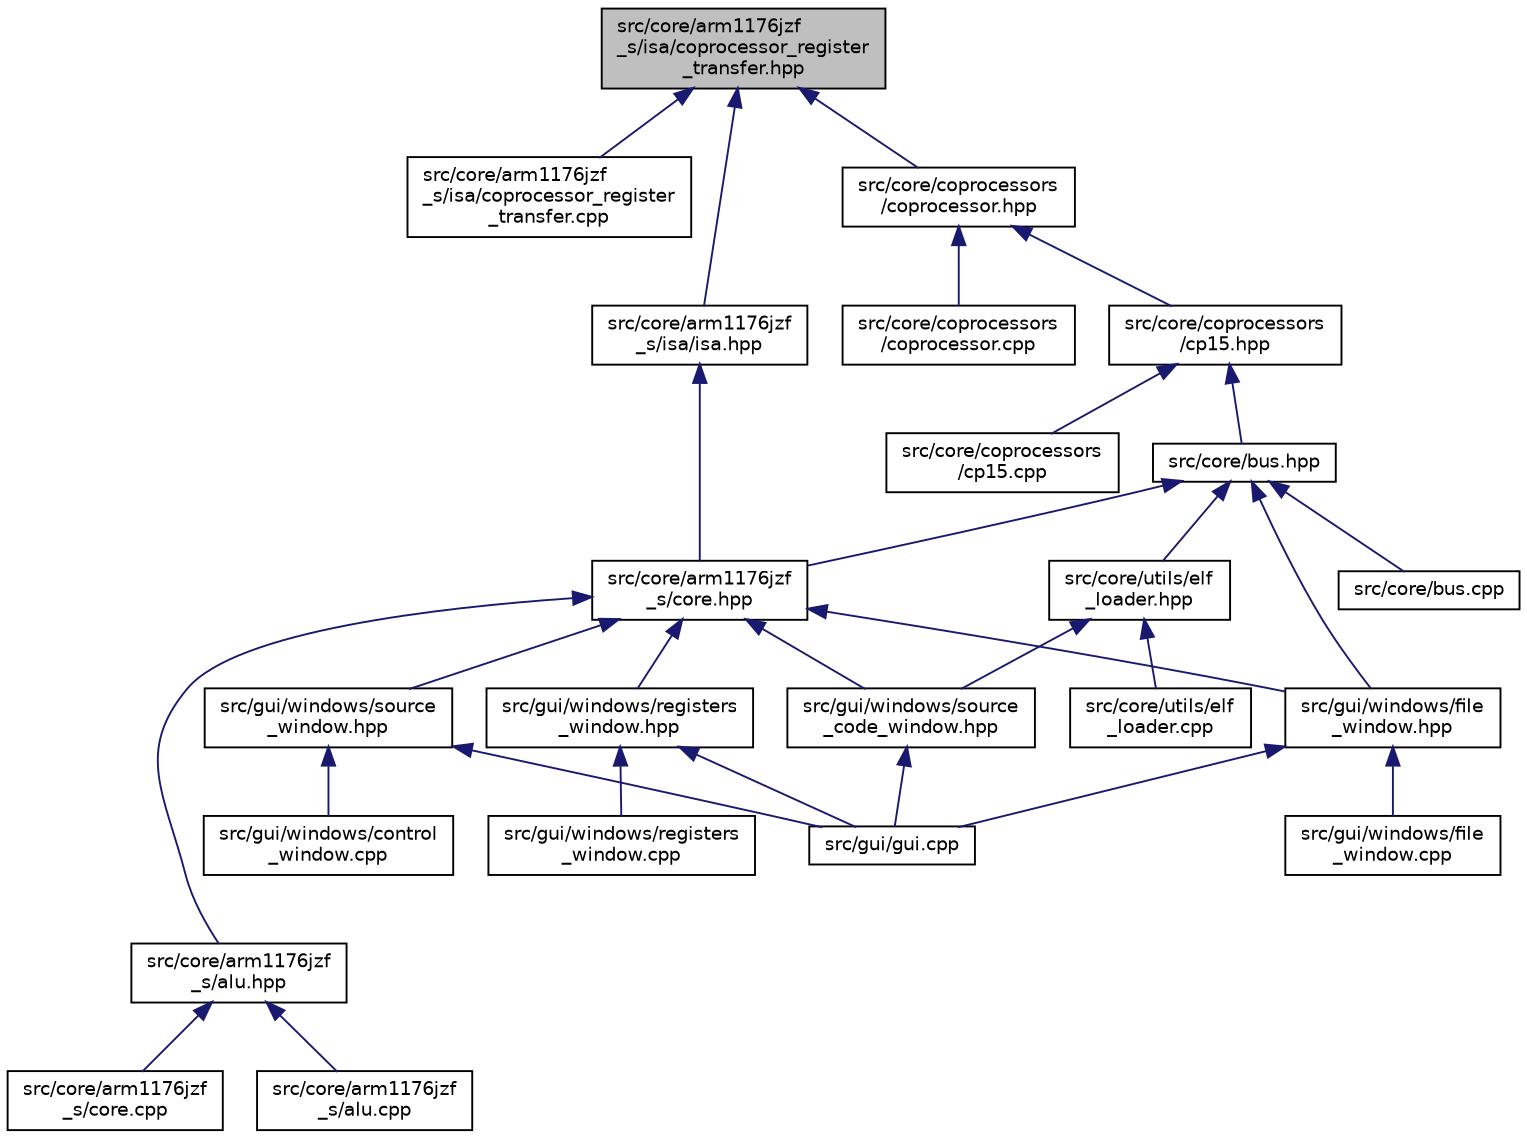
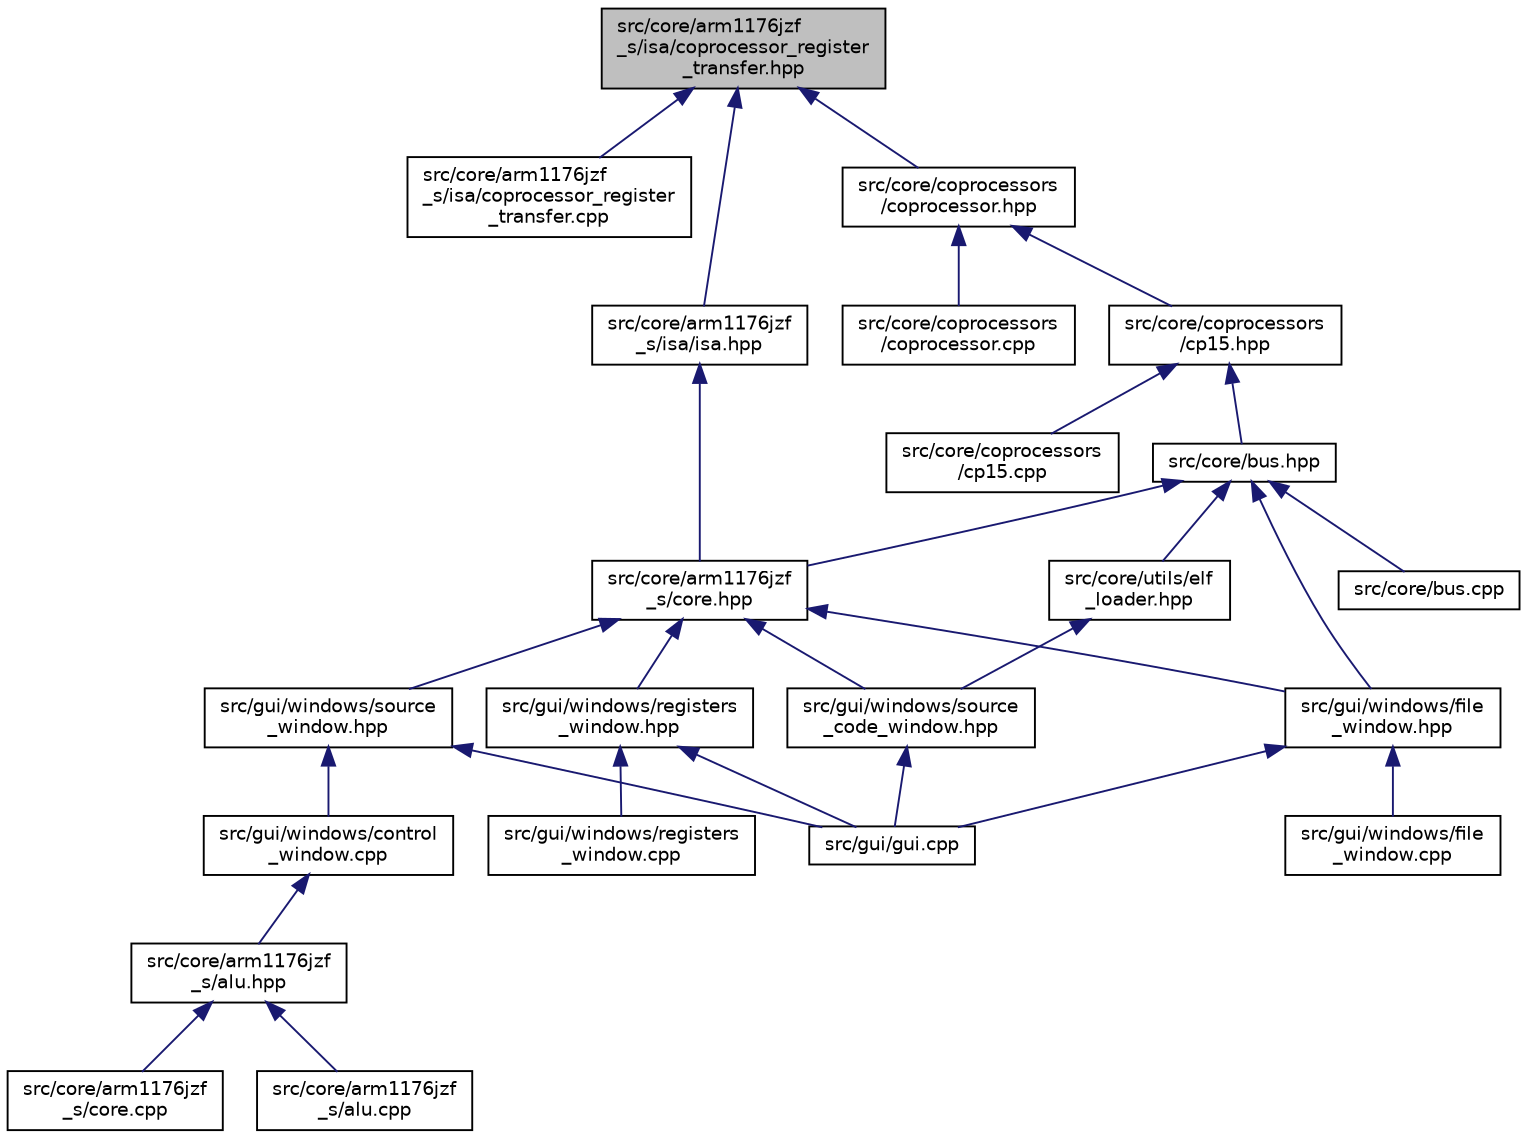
  digraph {
    node [color=black fontname=Helvetica fontsize=10 shape=record]
    edge [color=midnightblue dir=back fontname=Helvetica fontsize=10 labelfontname=Helvetica labelfontsize=10 style=solid]
    n1 [fillcolor=grey75 fontcolor=black height=0.2 label="src/core/arm1176jzf\l_s/isa/coprocessor_register\l_transfer.hpp" style=filled width=0.4]
    n2 [height=0.2 label="src/core/arm1176jzf\l_s/isa/coprocessor_register\l_transfer.cpp" width=0.4]
    n3 [height=0.2 label="src/core/arm1176jzf\l_s/isa/isa.hpp" width=0.4]
    n4 [height=0.2 label="src/core/coprocessors\l/coprocessor.hpp" width=0.4]
    n5 [height=0.2 label="src/core/arm1176jzf\l_s/core.hpp" width=0.4]
    n6 [height=0.2 label="src/core/coprocessors\l/coprocessor.cpp" width=0.4]
    n7 [height=0.2 label="src/core/coprocessors\l/cp15.hpp" width=0.4]
    n8 [height=0.2 label="src/core/arm1176jzf\l_s/alu.hpp" width=0.4]
    n9 [height=0.2 label="src/gui/windows/source\l_window.hpp" width=0.4]
    n10 [height=0.2 label="src/gui/windows/file\l_window.hpp" width=0.4]
    n11 [height=0.2 label="src/gui/windows/registers\l_window.hpp" width=0.4]
    n12 [height=0.2 label="src/gui/windows/source\l_code_window.hpp" width=0.4]
    n13 [height=0.2 label="src/core/arm1176jzf\l_s/core.cpp" width=0.4]
    n14 [height=0.2 label="src/core/arm1176jzf\l_s/alu.cpp" width=0.4]
    n15 [height=0.2 label="src/gui/gui.cpp" width=0.4]
    n16 [height=0.2 label="src/gui/windows/control\l_window.cpp" width=0.4]
    n17 [height=0.2 label="src/gui/windows/file\l_window.cpp" width=0.4]
    n18 [height=0.2 label="src/gui/windows/registers\l_window.cpp" width=0.4]
    n19 [height=0.2 label="src/core/bus.hpp" width=0.4]
    n20 [height=0.2 label="src/core/coprocessors\l/cp15.cpp" width=0.4]
    n21 [height=0.2 label="src/core/bus.cpp" width=0.4]
    n22 [height=0.2 label="src/core/utils/elf\l_loader.hpp" width=0.4]
-   n23 [height=0.2 label="src/core/utils/elf\l_loader.cpp" width=0.4]
    n1 -> n2
    n1 -> n3
    n1 -> n4
    n3 -> n5
    n4 -> n6
    n4 -> n7
-   n5 -> n8
+   n16 -> n8
    n5 -> n9
    n5 -> n10
    n5 -> n11
    n5 -> n12
    n7 -> n19
    n7 -> n20
    n8 -> n13
    n8 -> n14
    n9 -> n15
    n9 -> n16
    n10 -> n15
    n10 -> n17
    n11 -> n15
    n11 -> n18
    n12 -> n15
    n19 -> n5
    n19 -> n10
    n19 -> n21
    n19 -> n22
    n22 -> n12
-   n22 -> n23
  }
